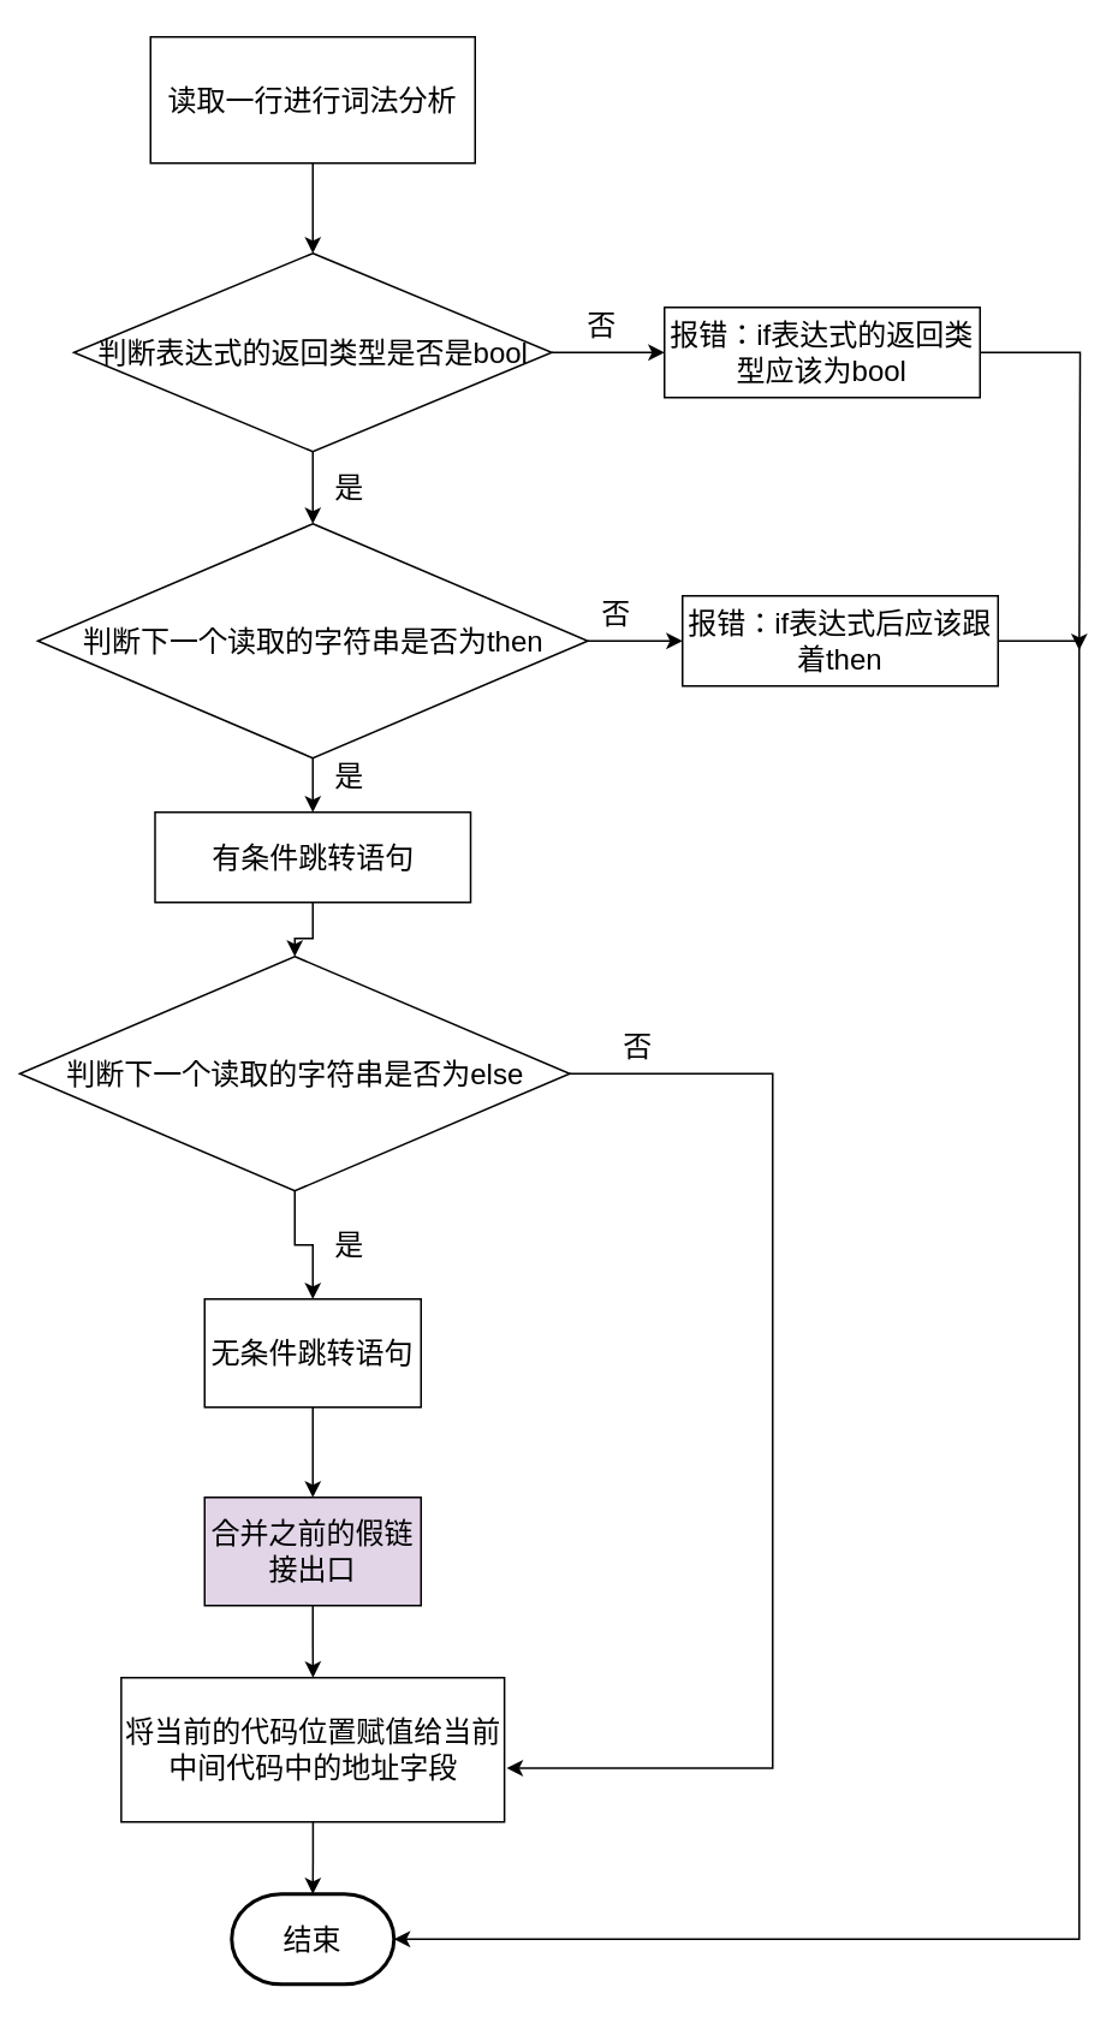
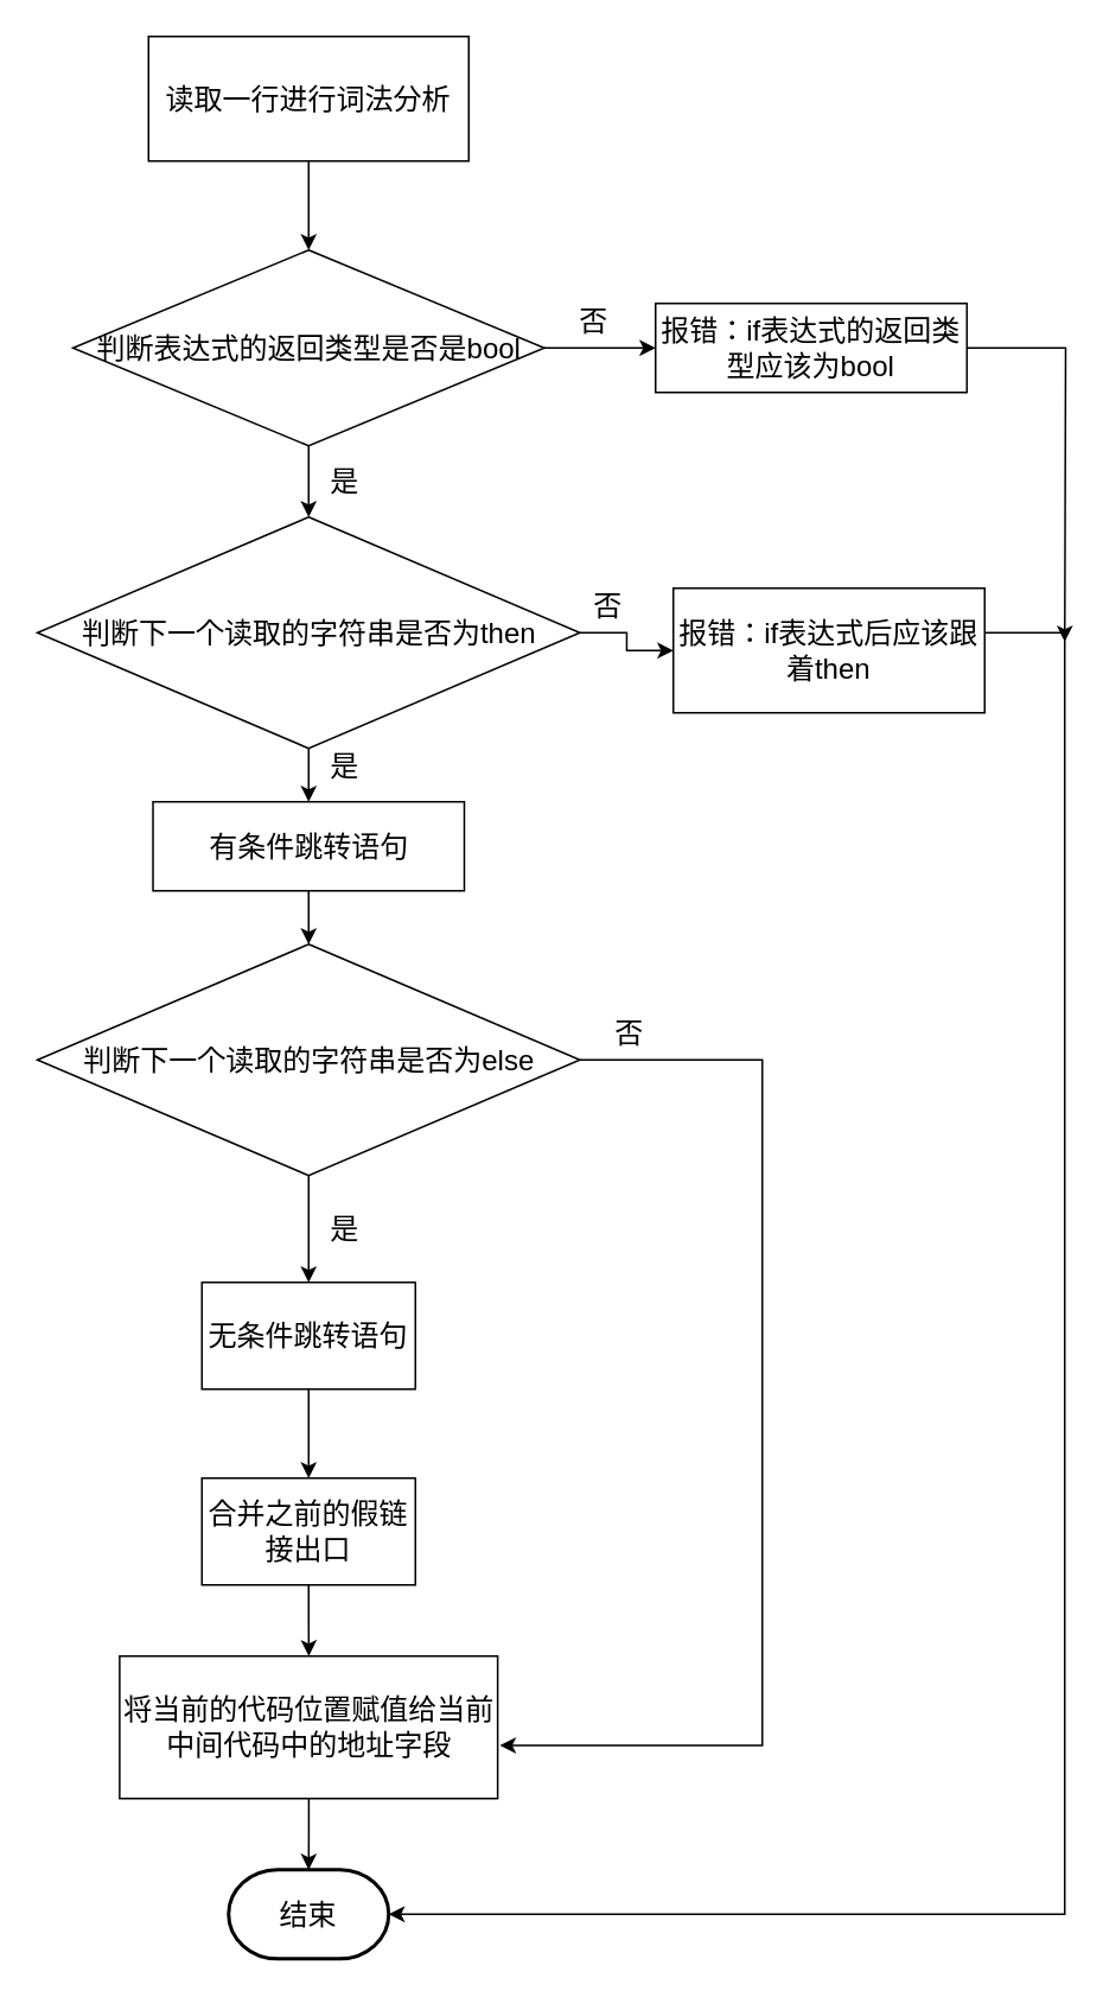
  <mxCell id="0" />
  <mxCell id="1" parent="0" />
  <mxCell id="2" value="" style="edgeStyle=orthogonalEdgeStyle;rounded=0;orthogonalLoop=1;jettySize=auto;html=1;" edge="1" parent="1" source="3" target="6"><mxGeometry relative="1" as="geometry" /></mxCell>
  <mxCell id="3" value="&lt;font style=&quot;font-size: 16px&quot;&gt;读取一行进行词法分析&lt;/font&gt;" style="rounded=0;whiteSpace=wrap;html=1;" vertex="1" parent="1"><mxGeometry x="83" y="20" width="180" height="70" as="geometry" /></mxCell>
  <mxCell id="4" value="" style="edgeStyle=orthogonalEdgeStyle;rounded=0;orthogonalLoop=1;jettySize=auto;html=1;" edge="1" parent="1" source="6" target="9"><mxGeometry relative="1" as="geometry" /></mxCell>
  <mxCell id="5" value="" style="edgeStyle=orthogonalEdgeStyle;rounded=0;orthogonalLoop=1;jettySize=auto;html=1;" edge="1" parent="1" source="6" target="24"><mxGeometry relative="1" as="geometry" /></mxCell>
  <mxCell id="6" value="&lt;font style=&quot;font-size: 16px&quot;&gt;判断表达式的返回类型是否是bool&lt;/font&gt;" style="rhombus;whiteSpace=wrap;html=1;" vertex="1" parent="1"><mxGeometry x="40.5" y="140" width="265" height="110" as="geometry" /></mxCell>
  <mxCell id="7" value="" style="edgeStyle=orthogonalEdgeStyle;rounded=0;orthogonalLoop=1;jettySize=auto;html=1;" edge="1" parent="1" source="9" target="11"><mxGeometry relative="1" as="geometry" /></mxCell>
  <mxCell id="8" value="" style="edgeStyle=orthogonalEdgeStyle;rounded=0;orthogonalLoop=1;jettySize=auto;html=1;" edge="1" parent="1" source="9" target="29"><mxGeometry relative="1" as="geometry" /></mxCell>
  <mxCell id="9" value="&lt;font style=&quot;font-size: 16px&quot;&gt;判断下一个读取的字符串是否为then&lt;/font&gt;" style="rhombus;whiteSpace=wrap;html=1;" vertex="1" parent="1"><mxGeometry x="20.5" y="290" width="305" height="130" as="geometry" /></mxCell>
  <mxCell id="10" value="" style="edgeStyle=orthogonalEdgeStyle;rounded=0;orthogonalLoop=1;jettySize=auto;html=1;" edge="1" parent="1" source="11" target="14"><mxGeometry relative="1" as="geometry" /></mxCell>
  <mxCell id="11" value="&lt;span style=&quot;font-size: 16px&quot;&gt;有条件跳转语句&lt;/span&gt;" style="rounded=0;whiteSpace=wrap;html=1;" vertex="1" parent="1"><mxGeometry x="85.5" y="450" width="175" height="50" as="geometry" /></mxCell>
  <mxCell id="12" value="" style="edgeStyle=orthogonalEdgeStyle;rounded=0;orthogonalLoop=1;jettySize=auto;html=1;" edge="1" parent="1" source="14" target="16"><mxGeometry relative="1" as="geometry" /></mxCell>
  <mxCell id="13" style="edgeStyle=orthogonalEdgeStyle;rounded=0;orthogonalLoop=1;jettySize=auto;html=1;exitX=1;exitY=0.5;exitDx=0;exitDy=0;entryX=1.006;entryY=0.627;entryDx=0;entryDy=0;entryPerimeter=0;" edge="1" parent="1" source="14" target="20"><mxGeometry relative="1" as="geometry"><Array as="points"><mxPoint x="428" y="595" /><mxPoint x="428" y="980" /></Array></mxGeometry></mxCell>
- <mxCell id="14" value="&lt;font style=&quot;font-size: 16px&quot;&gt;判断下一个读取的字符串是否为else&lt;/font&gt;" style="rhombus;whiteSpace=wrap;html=1;" vertex="1" parent="1"><mxGeometry x="10.5" y="530" width="305" height="130" as="geometry" /></mxCell>
+ <mxCell id="14" value="&lt;font style=&quot;font-size: 16px&quot;&gt;判断下一个读取的字符串是否为else&lt;/font&gt;" style="rhombus;whiteSpace=wrap;html=1;" vertex="1" parent="1"><mxGeometry x="20.5" y="530" width="305" height="130" as="geometry" /></mxCell>
  <mxCell id="15" value="" style="edgeStyle=orthogonalEdgeStyle;rounded=0;orthogonalLoop=1;jettySize=auto;html=1;" edge="1" parent="1" source="16" target="18"><mxGeometry relative="1" as="geometry" /></mxCell>
  <mxCell id="16" value="&lt;font style=&quot;font-size: 16px&quot;&gt;无条件跳转语句&lt;/font&gt;" style="rounded=0;whiteSpace=wrap;html=1;" vertex="1" parent="1"><mxGeometry x="113" y="720" width="120" height="60" as="geometry" /></mxCell>
  <mxCell id="17" value="" style="edgeStyle=orthogonalEdgeStyle;rounded=0;orthogonalLoop=1;jettySize=auto;html=1;" edge="1" parent="1" source="18" target="20"><mxGeometry relative="1" as="geometry" /></mxCell>
- <mxCell id="18" value="&lt;span style=&quot;font-size: 16px&quot;&gt;合并之前的假链接出口&lt;/span&gt;" style="rounded=0;whiteSpace=wrap;html=1;fillColor=#e1d5e7;" vertex="1" parent="1"><mxGeometry x="113" y="830" width="120" height="60" as="geometry" /></mxCell>
+ <mxCell id="18" value="&lt;span style=&quot;font-size: 16px&quot;&gt;合并之前的假链接出口&lt;/span&gt;" style="rounded=0;whiteSpace=wrap;html=1;" vertex="1" parent="1"><mxGeometry x="113" y="830" width="120" height="60" as="geometry" /></mxCell>
  <mxCell id="19" value="" style="edgeStyle=orthogonalEdgeStyle;rounded=0;orthogonalLoop=1;jettySize=auto;html=1;" edge="1" parent="1" source="20" target="21"><mxGeometry relative="1" as="geometry" /></mxCell>
  <mxCell id="20" value="&lt;span style=&quot;font-size: 16px&quot;&gt;将当前的代码位置赋值给当前中间代码中的地址字段&lt;/span&gt;" style="rounded=0;whiteSpace=wrap;html=1;" vertex="1" parent="1"><mxGeometry x="66.75" y="930" width="212.5" height="80" as="geometry" /></mxCell>
  <mxCell id="21" value="&lt;font style=&quot;font-size: 16px&quot;&gt;结束&lt;/font&gt;" style="strokeWidth=2;html=1;shape=mxgraph.flowchart.terminator;whiteSpace=wrap;" vertex="1" parent="1"><mxGeometry x="128" y="1050" width="90" height="50" as="geometry" /></mxCell>
  <mxCell id="22" value="&lt;font style=&quot;font-size: 16px&quot;&gt;是&lt;/font&gt;" style="text;html=1;align=center;verticalAlign=middle;resizable=0;points=[];autosize=1;strokeColor=none;" vertex="1" parent="1"><mxGeometry x="178" y="260" width="30" height="20" as="geometry" /></mxCell>
  <mxCell id="23" style="edgeStyle=orthogonalEdgeStyle;rounded=0;orthogonalLoop=1;jettySize=auto;html=1;exitX=1;exitY=0.5;exitDx=0;exitDy=0;" edge="1" parent="1" source="24"><mxGeometry relative="1" as="geometry"><mxPoint x="598" y="360" as="targetPoint" /></mxGeometry></mxCell>
  <mxCell id="24" value="&lt;span style=&quot;font-size: 16px&quot;&gt;报错：if表达式的返回类型应该为bool&lt;/span&gt;" style="rounded=0;whiteSpace=wrap;html=1;" vertex="1" parent="1"><mxGeometry x="368" y="170" width="175" height="50" as="geometry" /></mxCell>
  <mxCell id="25" value="&lt;font style=&quot;font-size: 16px&quot;&gt;是&lt;/font&gt;" style="text;html=1;align=center;verticalAlign=middle;resizable=0;points=[];autosize=1;strokeColor=none;" vertex="1" parent="1"><mxGeometry x="178" y="420" width="30" height="20" as="geometry" /></mxCell>
  <mxCell id="26" value="&lt;font style=&quot;font-size: 16px&quot;&gt;否&lt;/font&gt;" style="text;html=1;align=center;verticalAlign=middle;resizable=0;points=[];autosize=1;strokeColor=none;" vertex="1" parent="1"><mxGeometry x="318" y="170" width="30" height="20" as="geometry" /></mxCell>
  <mxCell id="27" value="&lt;font style=&quot;font-size: 16px&quot;&gt;否&lt;/font&gt;" style="text;html=1;align=center;verticalAlign=middle;resizable=0;points=[];autosize=1;strokeColor=none;" vertex="1" parent="1"><mxGeometry x="325.5" y="330" width="30" height="20" as="geometry" /></mxCell>
  <mxCell id="28" style="edgeStyle=orthogonalEdgeStyle;rounded=0;orthogonalLoop=1;jettySize=auto;html=1;exitX=1;exitY=0.5;exitDx=0;exitDy=0;entryX=1;entryY=0.5;entryDx=0;entryDy=0;entryPerimeter=0;" edge="1" parent="1" source="29" target="21"><mxGeometry relative="1" as="geometry"><Array as="points"><mxPoint x="598" y="355" /><mxPoint x="598" y="1075" /></Array></mxGeometry></mxCell>
- <mxCell id="29" value="&lt;span style=&quot;font-size: 16px&quot;&gt;报错：if表达式后应该跟着then&lt;br&gt;&lt;/span&gt;" style="rounded=0;whiteSpace=wrap;html=1;" vertex="1" parent="1"><mxGeometry x="378" y="330" width="175" height="50" as="geometry" /></mxCell>
+ <mxCell id="29" value="&lt;span style=&quot;font-size: 16px&quot;&gt;报错：if表达式后应该跟着then&lt;br&gt;&lt;/span&gt;" style="rounded=0;whiteSpace=wrap;html=1;" vertex="1" parent="1"><mxGeometry x="378" y="330" width="175" height="70" as="geometry" /></mxCell>
  <mxCell id="30" value="&lt;font style=&quot;font-size: 16px&quot;&gt;是&lt;/font&gt;" style="text;html=1;align=center;verticalAlign=middle;resizable=0;points=[];autosize=1;strokeColor=none;" vertex="1" parent="1"><mxGeometry x="178" y="680" width="30" height="20" as="geometry" /></mxCell>
  <mxCell id="31" value="&lt;font style=&quot;font-size: 16px&quot;&gt;否&lt;/font&gt;" style="text;html=1;align=center;verticalAlign=middle;resizable=0;points=[];autosize=1;strokeColor=none;" vertex="1" parent="1"><mxGeometry x="338" y="570" width="30" height="20" as="geometry" /></mxCell>
